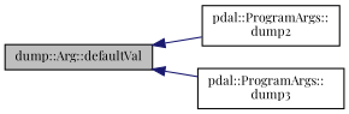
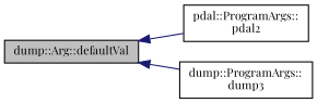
  digraph {
    fontname="Playfair Display"
    rankdir=LR
    node [color=black fillcolor=white fontname="Playfair Display" fontsize=10 shape=record style=filled]
    edge [color=midnightblue dir=back fontname="Playfair Display" fontsize=10 labelfontname=Helvetica labelfontsize=10 style=solid]
    n1 [fillcolor=grey75 fontcolor=black height=0.2 label="dump::Arg::defaultVal" width=0.4]
-   n2 [height=0.2 label="pdal::ProgramArgs::\ldump2" width=0.4]
-   n3 [height=0.2 label="pdal::ProgramArgs::\ldump3" width=0.4]
+   n2 [height=0.2 label="pdal::ProgramArgs::\lpdal2" width=0.4]
+   n3 [height=0.2 label="dump::ProgramArgs::\ldump3" width=0.4]
    n1 -> n2
    n1 -> n3
  }
